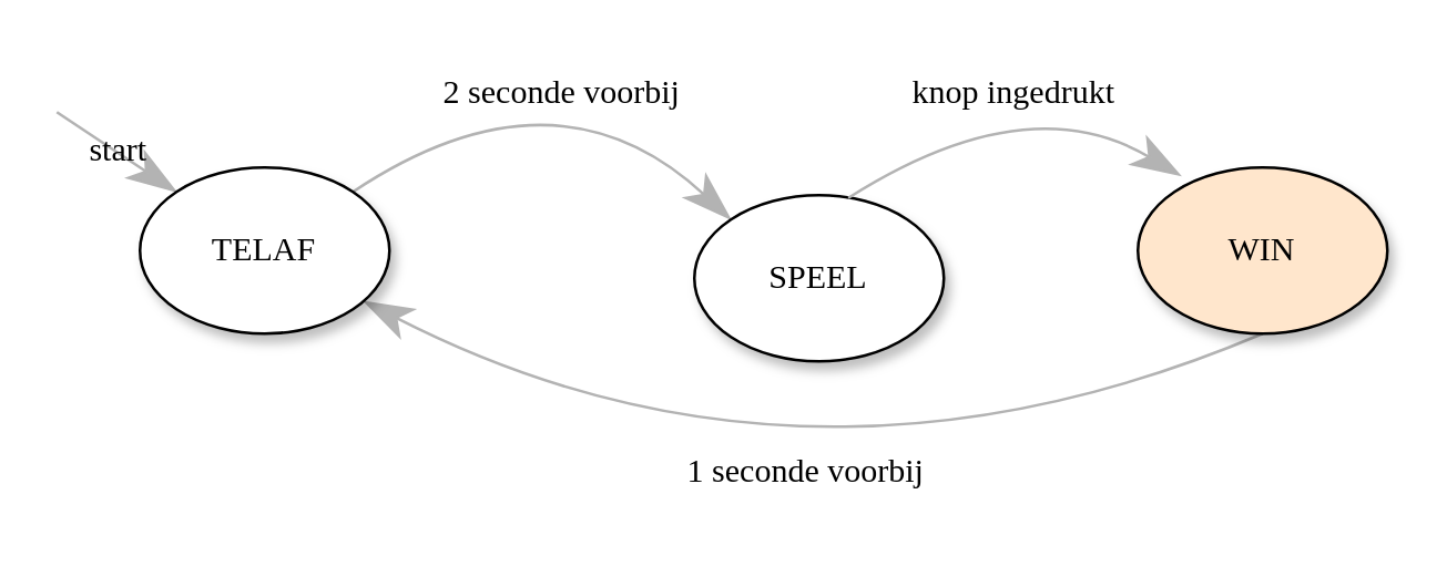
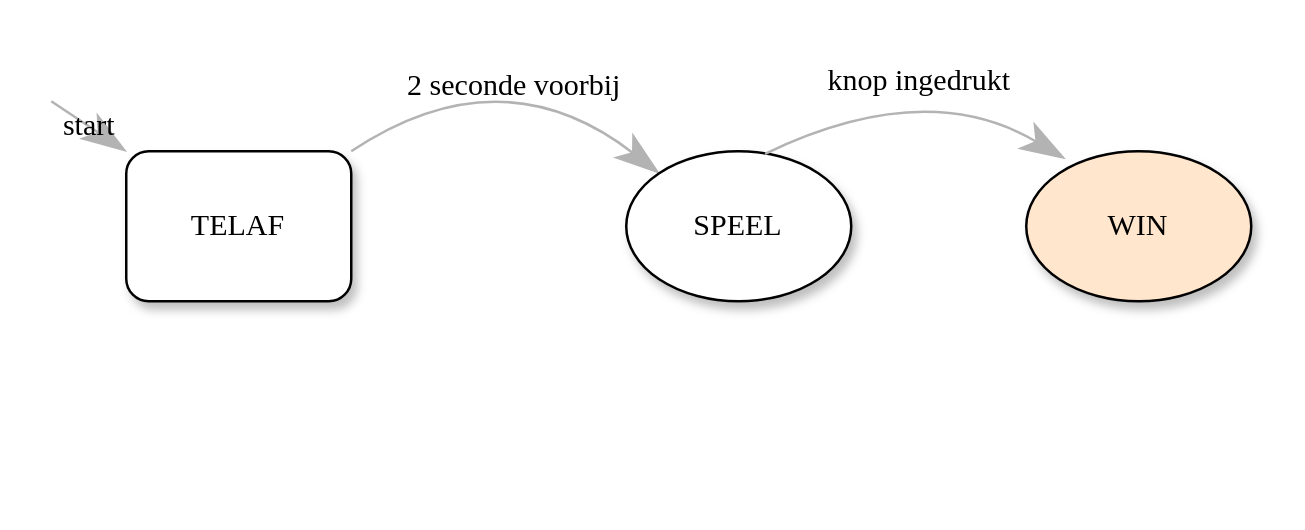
  <mxCell id="0" />
  <mxCell id="1" parent="0" />
  <mxCell id="2" value="start" style="edgeStyle=none;rounded=1;html=1;labelBackgroundColor=none;startArrow=none;startFill=0;startSize=5;endArrow=classicThin;endFill=1;endSize=15;jettySize=auto;orthogonalLoop=1;strokeColor=#B3B3B3;strokeWidth=1;fontFamily=Verdana;fontSize=12;entryX=0;entryY=0;entryDx=0;entryDy=0;" parent="1" target="5" edge="1"><mxGeometry relative="1" as="geometry"><mxPoint x="20" y="40" as="sourcePoint" /><mxPoint x="90" y="210" as="targetPoint" /></mxGeometry></mxCell>
  <mxCell id="3" value="2 seconde voorbij" style="edgeStyle=none;html=1;labelBackgroundColor=none;startArrow=none;startFill=0;startSize=5;endArrow=classicThin;endFill=1;endSize=15;jettySize=auto;orthogonalLoop=1;strokeColor=#B3B3B3;strokeWidth=1;fontFamily=Verdana;fontSize=12;exitX=1;exitY=0;exitDx=0;exitDy=0;entryX=0;entryY=0;entryDx=0;entryDy=0;curved=1;" parent="1" source="5" target="6" edge="1"><mxGeometry x="0.121" y="-8" relative="1" as="geometry"><mxPoint x="-110.881" y="181.559" as="targetPoint" /><Array as="points"><mxPoint x="200" y="20" /></Array><mxPoint as="offset" /></mxGeometry></mxCell>
- <mxCell id="4" value="1 seconde voorbij" style="edgeStyle=none;html=1;labelBackgroundColor=none;startArrow=none;startFill=0;startSize=5;endArrow=classicThin;endFill=1;endSize=15;jettySize=auto;orthogonalLoop=1;strokeColor=#B3B3B3;strokeWidth=1;fontFamily=Verdana;fontSize=12;exitX=0.5;exitY=1;exitDx=0;exitDy=0;curved=1;" parent="1" source="7" target="5" edge="1"><mxGeometry x="0.051" y="-18" relative="1" as="geometry"><mxPoint x="316.07" y="181.363" as="targetPoint" /><Array as="points"><mxPoint x="290" y="190" /></Array><mxPoint as="offset" /></mxGeometry></mxCell>
- <mxCell id="5" value="TELAF" style="ellipse;whiteSpace=wrap;html=1;rounded=0;shadow=1;comic=0;labelBackgroundColor=none;strokeWidth=1;fontFamily=Verdana;fontSize=12;align=center;" parent="1" vertex="1"><mxGeometry x="50" y="60" width="90" height="60" as="geometry" /></mxCell>
- <mxCell id="6" value="SPEEL" style="ellipse;whiteSpace=wrap;html=1;rounded=0;shadow=1;comic=0;labelBackgroundColor=none;strokeWidth=1;fontFamily=Verdana;fontSize=12;align=center;" vertex="1" parent="1"><mxGeometry x="250" y="70" width="90" height="60" as="geometry" /></mxCell>
+ <mxCell id="5" value="TELAF" style="whiteSpace=wrap;html=1;shadow=1;comic=0;labelBackgroundColor=none;strokeWidth=1;fontFamily=Verdana;fontSize=12;align=center;rounded=1;" parent="1" vertex="1"><mxGeometry x="50" y="60" width="90" height="60" as="geometry" /></mxCell>
+ <mxCell id="6" value="SPEEL" style="ellipse;whiteSpace=wrap;html=1;rounded=0;shadow=1;comic=0;labelBackgroundColor=none;strokeWidth=1;fontFamily=Verdana;fontSize=12;align=center;" vertex="1" parent="1"><mxGeometry x="250" y="60" width="90" height="60" as="geometry" /></mxCell>
  <mxCell id="7" value="WIN" style="ellipse;whiteSpace=wrap;html=1;rounded=0;shadow=1;comic=0;labelBackgroundColor=none;strokeWidth=1;fontFamily=Verdana;fontSize=12;align=center;fillColor=#ffe6cc;" vertex="1" parent="1"><mxGeometry x="410" y="60" width="90" height="60" as="geometry" /></mxCell>
  <mxCell id="8" value="knop ingedrukt" style="edgeStyle=none;html=1;labelBackgroundColor=none;startArrow=none;startFill=0;startSize=5;endArrow=classicThin;endFill=1;endSize=15;jettySize=auto;orthogonalLoop=1;strokeColor=#B3B3B3;strokeWidth=1;fontFamily=Verdana;fontSize=12;exitX=0.617;exitY=0.017;exitDx=0;exitDy=0;entryX=0.172;entryY=0.05;entryDx=0;entryDy=0;curved=1;entryPerimeter=0;exitPerimeter=0;" edge="1" parent="1" source="6" target="7"><mxGeometry x="-0.004" relative="1" as="geometry"><mxPoint x="136.82" y="78.787" as="sourcePoint" /><mxPoint x="273.18" y="78.787" as="targetPoint" /><Array as="points"><mxPoint x="370" y="30" /></Array><mxPoint as="offset" /></mxGeometry></mxCell>
